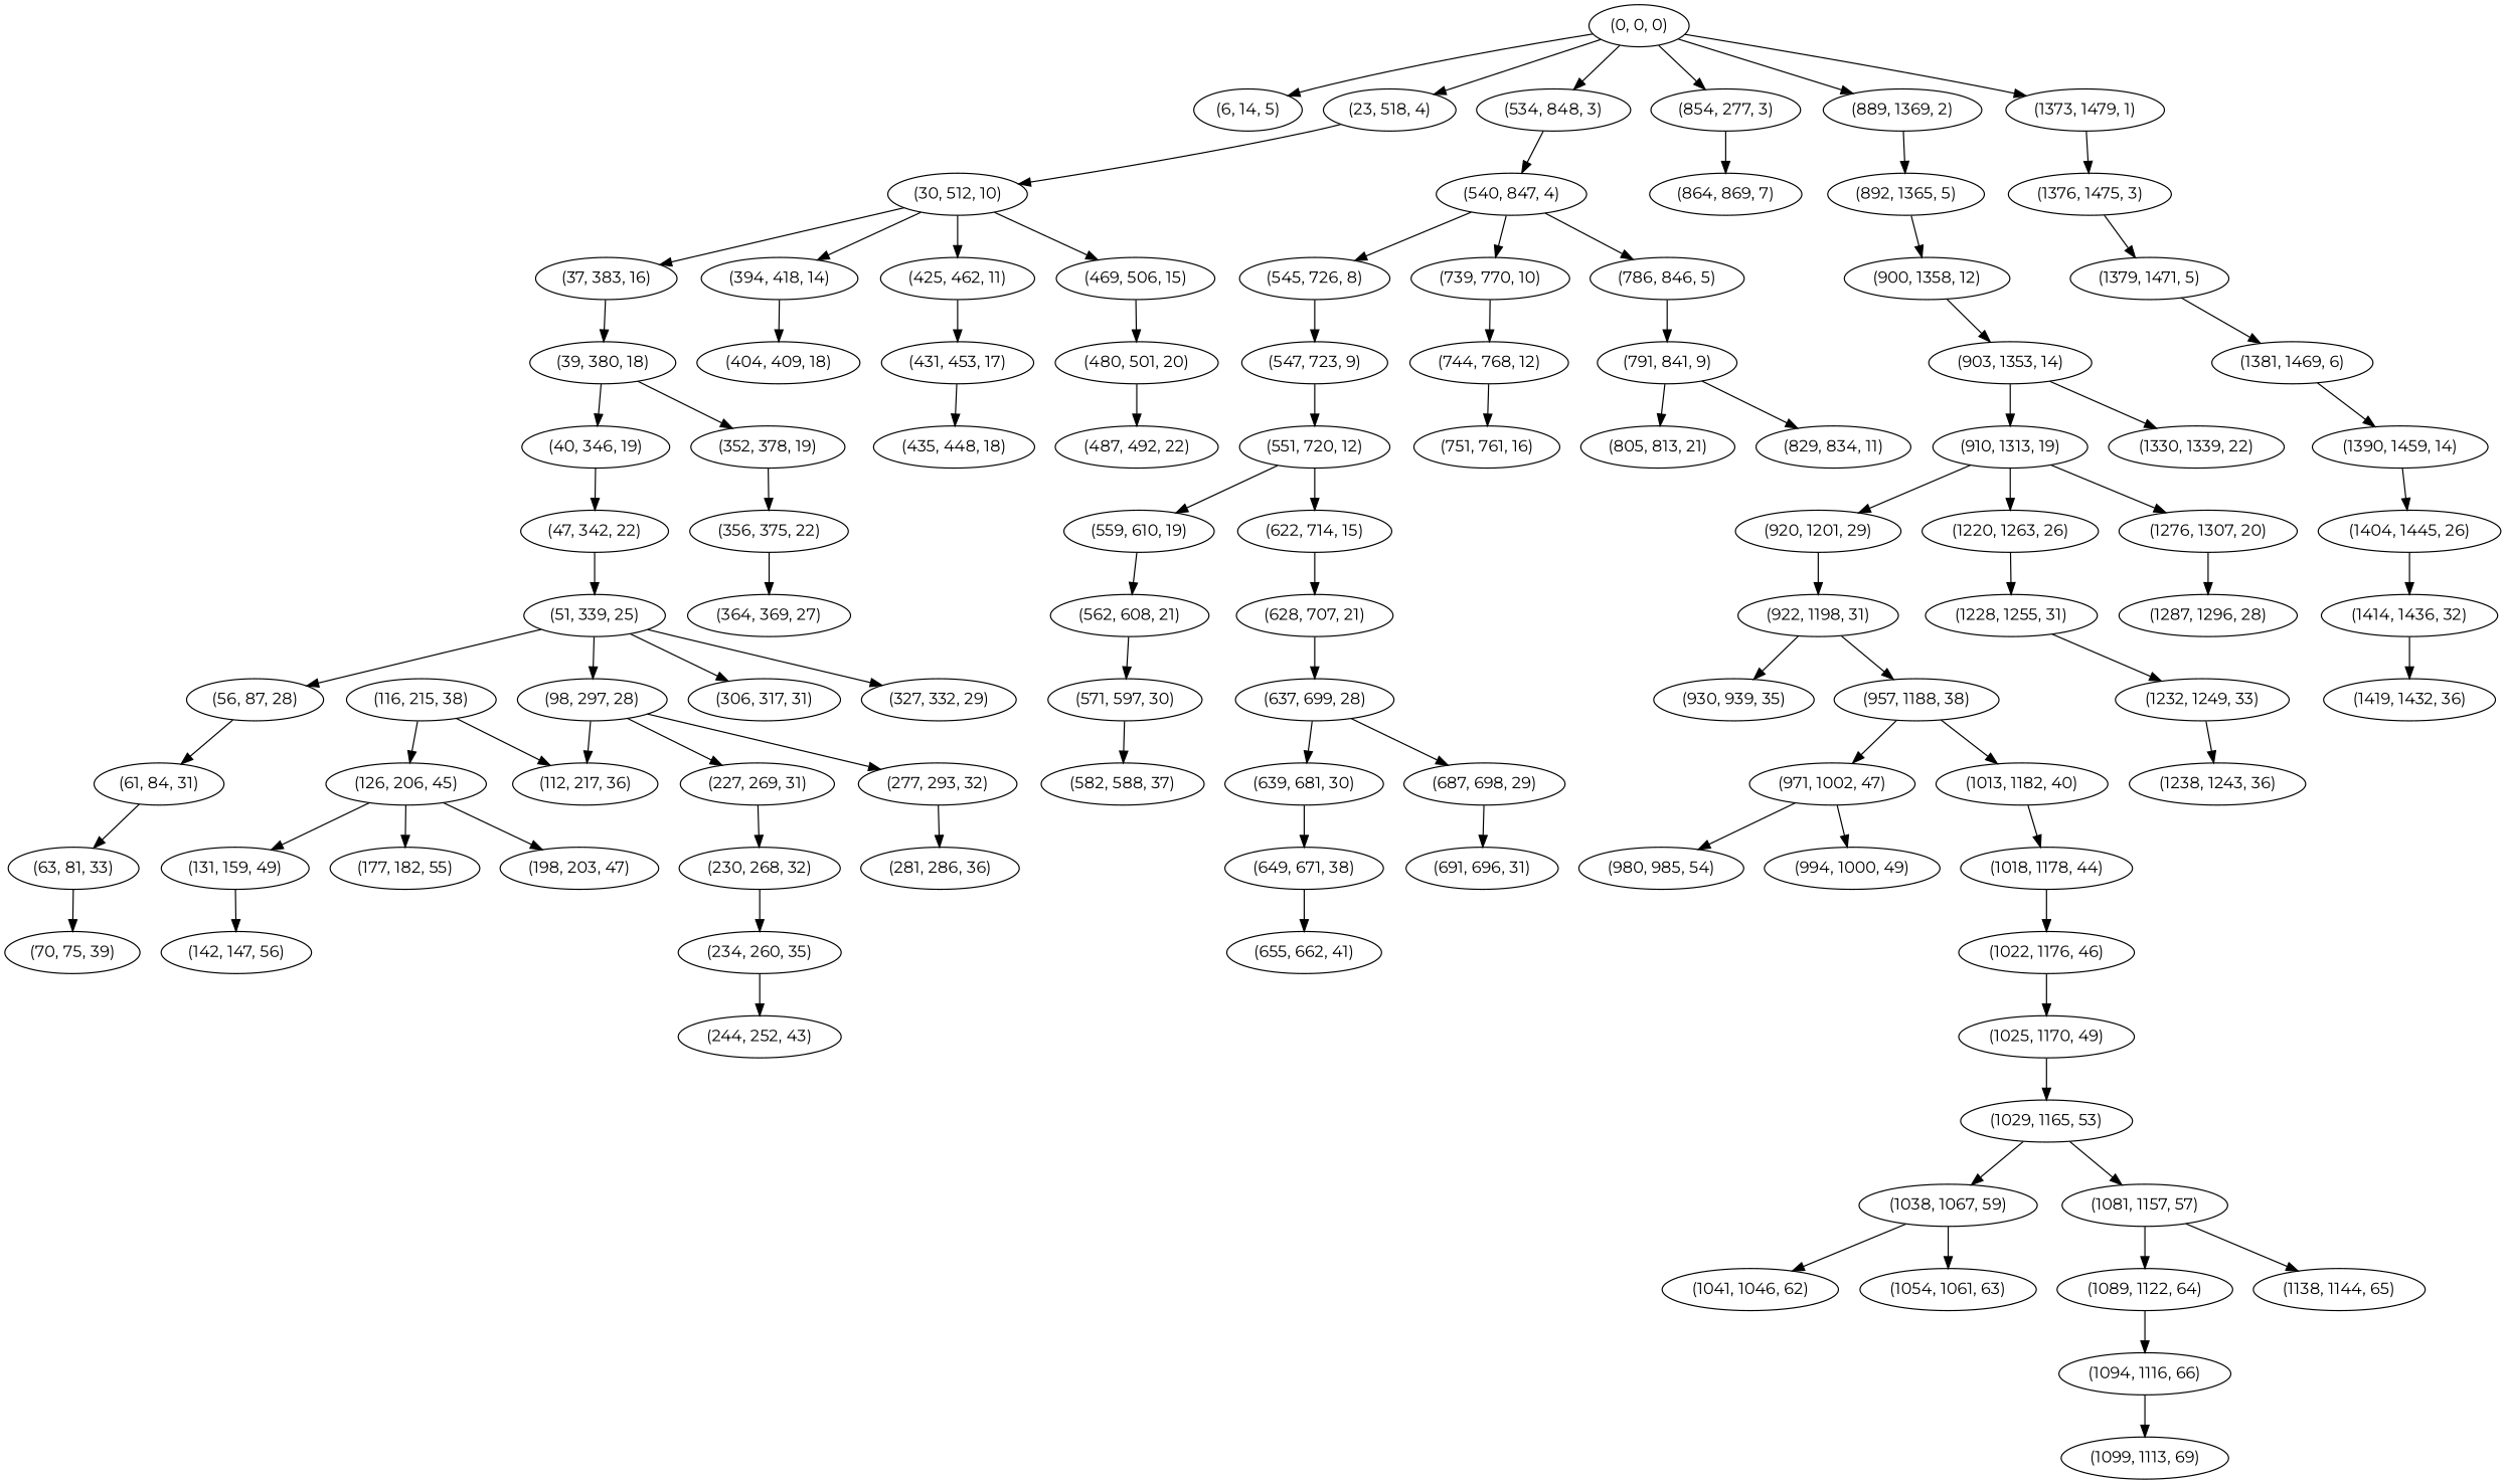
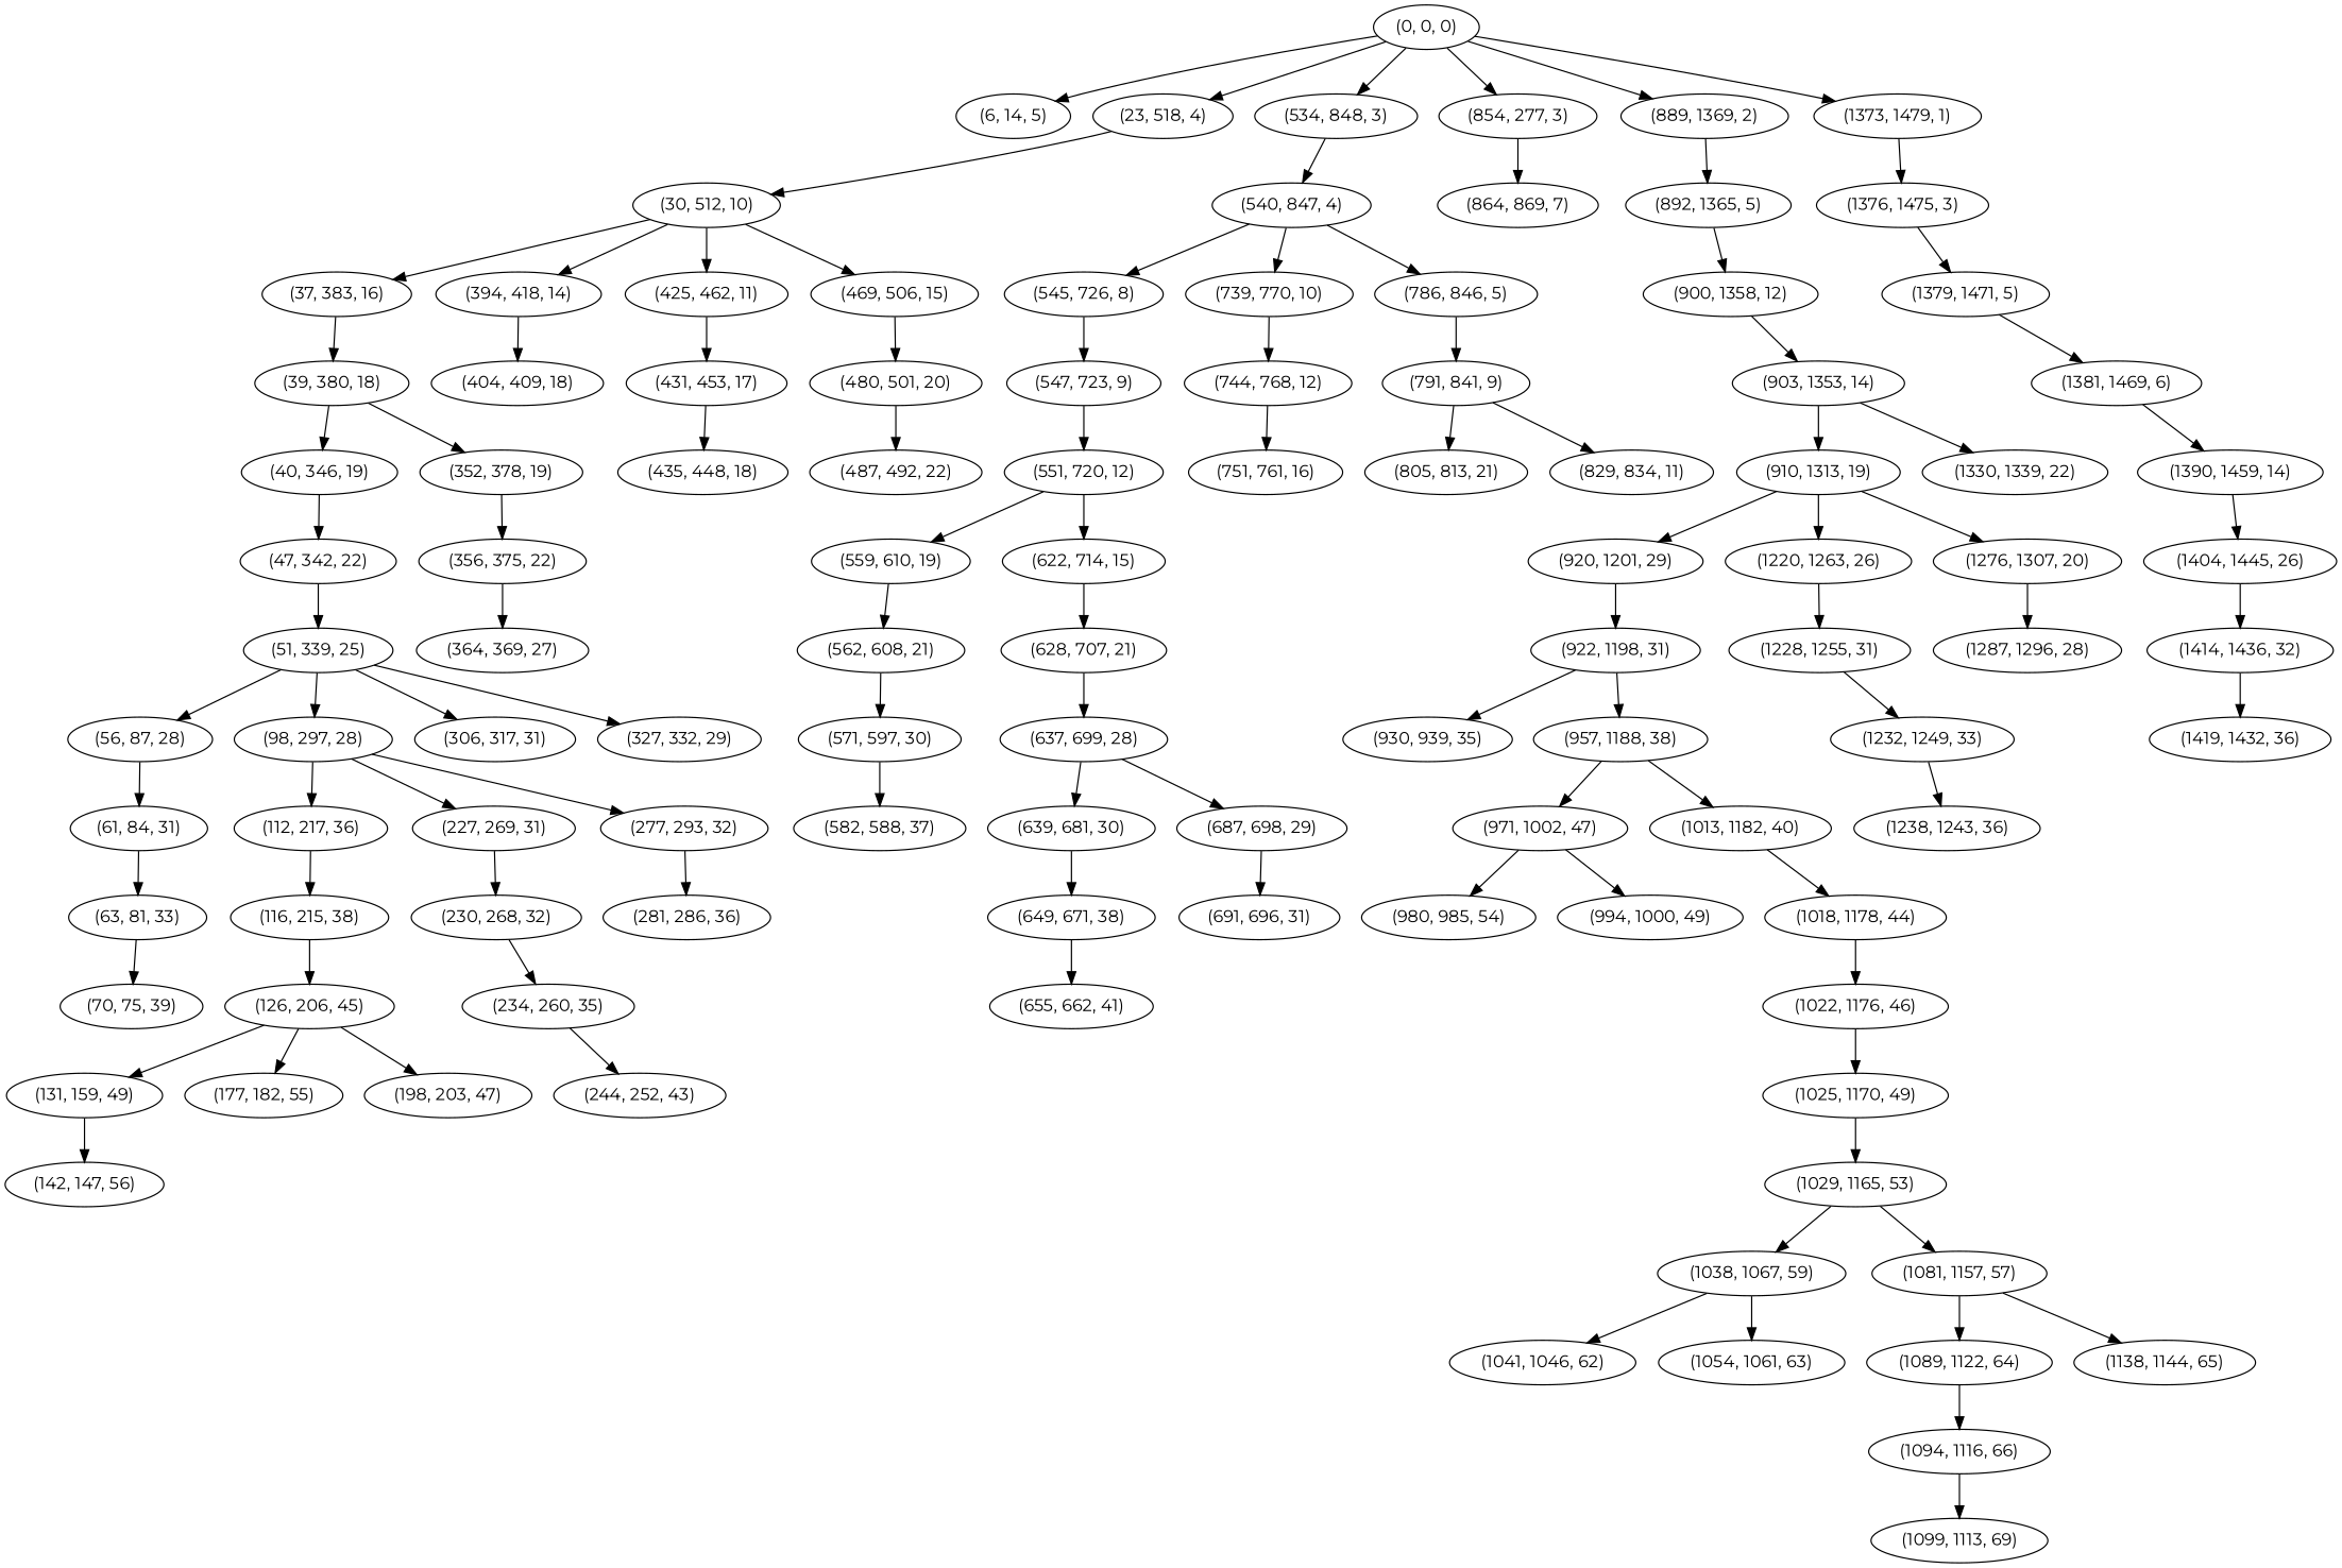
  digraph {
    fontname=Montserrat
    node [fontname=Montserrat]
    edge [fontname=Montserrat]
    "(0, 0, 0)"
    "(6, 14, 5)"
    "(23, 518, 4)"
    "(534, 848, 3)"
    n5 [label="(854, 277, 3)"]
    "(889, 1369, 2)"
    "(1373, 1479, 1)"
    "(30, 512, 10)"
    "(540, 847, 4)"
    "(864, 869, 7)"
    "(892, 1365, 5)"
    "(1376, 1475, 3)"
    "(37, 383, 16)"
    "(394, 418, 14)"
    "(425, 462, 11)"
    "(469, 506, 15)"
    "(39, 380, 18)"
    "(404, 409, 18)"
    "(431, 453, 17)"
    "(480, 501, 20)"
    "(40, 346, 19)"
    "(352, 378, 19)"
    "(47, 342, 22)"
    "(356, 375, 22)"
    "(51, 339, 25)"
    "(56, 87, 28)"
    "(98, 297, 28)"
    "(306, 317, 31)"
    "(327, 332, 29)"
    "(61, 84, 31)"
    "(112, 217, 36)"
    "(227, 269, 31)"
    "(277, 293, 32)"
    "(63, 81, 33)"
    "(70, 75, 39)"
    "(116, 215, 38)"
    "(230, 268, 32)"
    "(281, 286, 36)"
    "(126, 206, 45)"
    "(131, 159, 49)"
    "(177, 182, 55)"
    "(198, 203, 47)"
    "(142, 147, 56)"
    "(234, 260, 35)"
    "(244, 252, 43)"
    "(364, 369, 27)"
    "(435, 448, 18)"
    "(487, 492, 22)"
    "(545, 726, 8)"
    "(739, 770, 10)"
    "(786, 846, 5)"
    "(547, 723, 9)"
    "(744, 768, 12)"
    "(791, 841, 9)"
    "(551, 720, 12)"
    "(559, 610, 19)"
    "(622, 714, 15)"
    "(562, 608, 21)"
    "(628, 707, 21)"
    "(571, 597, 30)"
    "(582, 588, 37)"
    "(637, 699, 28)"
    "(639, 681, 30)"
    "(687, 698, 29)"
    "(649, 671, 38)"
    "(691, 696, 31)"
    "(655, 662, 41)"
    "(751, 761, 16)"
    "(805, 813, 21)"
    "(829, 834, 11)"
    "(900, 1358, 12)"
    "(903, 1353, 14)"
    "(910, 1313, 19)"
    "(1330, 1339, 22)"
    "(920, 1201, 29)"
    "(1220, 1263, 26)"
    "(1276, 1307, 20)"
    "(922, 1198, 31)"
    "(1228, 1255, 31)"
    "(1287, 1296, 28)"
    "(930, 939, 35)"
    "(957, 1188, 38)"
    "(971, 1002, 47)"
    "(1013, 1182, 40)"
    "(980, 985, 54)"
    "(994, 1000, 49)"
    "(1018, 1178, 44)"
    "(1022, 1176, 46)"
    "(1025, 1170, 49)"
    "(1029, 1165, 53)"
    "(1038, 1067, 59)"
    "(1081, 1157, 57)"
    "(1041, 1046, 62)"
    "(1054, 1061, 63)"
    "(1089, 1122, 64)"
    "(1138, 1144, 65)"
    "(1094, 1116, 66)"
    "(1099, 1113, 69)"
    "(1232, 1249, 33)"
    "(1238, 1243, 36)"
    "(1379, 1471, 5)"
    "(1381, 1469, 6)"
    "(1390, 1459, 14)"
    "(1404, 1445, 26)"
    "(1414, 1436, 32)"
    "(1419, 1432, 36)"
    "(0, 0, 0)" -> "(6, 14, 5)"
    "(0, 0, 0)" -> "(23, 518, 4)"
    "(0, 0, 0)" -> "(534, 848, 3)"
    "(0, 0, 0)" -> n5
    "(0, 0, 0)" -> "(889, 1369, 2)"
    "(0, 0, 0)" -> "(1373, 1479, 1)"
    "(23, 518, 4)" -> "(30, 512, 10)"
    "(534, 848, 3)" -> "(540, 847, 4)"
    n5 -> "(864, 869, 7)"
    "(889, 1369, 2)" -> "(892, 1365, 5)"
    "(1373, 1479, 1)" -> "(1376, 1475, 3)"
    "(30, 512, 10)" -> "(37, 383, 16)"
    "(30, 512, 10)" -> "(394, 418, 14)"
    "(30, 512, 10)" -> "(425, 462, 11)"
    "(30, 512, 10)" -> "(469, 506, 15)"
    "(540, 847, 4)" -> "(545, 726, 8)"
    "(540, 847, 4)" -> "(739, 770, 10)"
    "(540, 847, 4)" -> "(786, 846, 5)"
    "(892, 1365, 5)" -> "(900, 1358, 12)"
    "(1376, 1475, 3)" -> "(1379, 1471, 5)"
    "(37, 383, 16)" -> "(39, 380, 18)"
    "(394, 418, 14)" -> "(404, 409, 18)"
    "(425, 462, 11)" -> "(431, 453, 17)"
    "(469, 506, 15)" -> "(480, 501, 20)"
    "(39, 380, 18)" -> "(40, 346, 19)"
    "(39, 380, 18)" -> "(352, 378, 19)"
    "(431, 453, 17)" -> "(435, 448, 18)"
    "(480, 501, 20)" -> "(487, 492, 22)"
    "(40, 346, 19)" -> "(47, 342, 22)"
    "(352, 378, 19)" -> "(356, 375, 22)"
    "(47, 342, 22)" -> "(51, 339, 25)"
    "(356, 375, 22)" -> "(364, 369, 27)"
    "(51, 339, 25)" -> "(56, 87, 28)"
    "(51, 339, 25)" -> "(98, 297, 28)"
    "(51, 339, 25)" -> "(306, 317, 31)"
    "(51, 339, 25)" -> "(327, 332, 29)"
    "(56, 87, 28)" -> "(61, 84, 31)"
    "(98, 297, 28)" -> "(112, 217, 36)"
    "(98, 297, 28)" -> "(227, 269, 31)"
    "(98, 297, 28)" -> "(277, 293, 32)"
    "(61, 84, 31)" -> "(63, 81, 33)"
-   "(116, 215, 38)" -> "(112, 217, 36)"
+   "(112, 217, 36)" -> "(116, 215, 38)"
    "(227, 269, 31)" -> "(230, 268, 32)"
    "(277, 293, 32)" -> "(281, 286, 36)"
    "(63, 81, 33)" -> "(70, 75, 39)"
    "(116, 215, 38)" -> "(126, 206, 45)"
    "(230, 268, 32)" -> "(234, 260, 35)"
    "(126, 206, 45)" -> "(131, 159, 49)"
    "(126, 206, 45)" -> "(177, 182, 55)"
    "(126, 206, 45)" -> "(198, 203, 47)"
    "(131, 159, 49)" -> "(142, 147, 56)"
    "(234, 260, 35)" -> "(244, 252, 43)"
    "(545, 726, 8)" -> "(547, 723, 9)"
    "(739, 770, 10)" -> "(744, 768, 12)"
    "(786, 846, 5)" -> "(791, 841, 9)"
    "(547, 723, 9)" -> "(551, 720, 12)"
    "(744, 768, 12)" -> "(751, 761, 16)"
    "(791, 841, 9)" -> "(805, 813, 21)"
    "(791, 841, 9)" -> "(829, 834, 11)"
    "(551, 720, 12)" -> "(559, 610, 19)"
    "(551, 720, 12)" -> "(622, 714, 15)"
    "(559, 610, 19)" -> "(562, 608, 21)"
    "(622, 714, 15)" -> "(628, 707, 21)"
    "(562, 608, 21)" -> "(571, 597, 30)"
    "(628, 707, 21)" -> "(637, 699, 28)"
    "(571, 597, 30)" -> "(582, 588, 37)"
    "(637, 699, 28)" -> "(639, 681, 30)"
    "(637, 699, 28)" -> "(687, 698, 29)"
    "(639, 681, 30)" -> "(649, 671, 38)"
    "(687, 698, 29)" -> "(691, 696, 31)"
    "(649, 671, 38)" -> "(655, 662, 41)"
    "(900, 1358, 12)" -> "(903, 1353, 14)"
    "(903, 1353, 14)" -> "(910, 1313, 19)"
    "(903, 1353, 14)" -> "(1330, 1339, 22)"
    "(910, 1313, 19)" -> "(920, 1201, 29)"
    "(910, 1313, 19)" -> "(1220, 1263, 26)"
    "(910, 1313, 19)" -> "(1276, 1307, 20)"
    "(920, 1201, 29)" -> "(922, 1198, 31)"
    "(1220, 1263, 26)" -> "(1228, 1255, 31)"
    "(1276, 1307, 20)" -> "(1287, 1296, 28)"
    "(922, 1198, 31)" -> "(930, 939, 35)"
    "(922, 1198, 31)" -> "(957, 1188, 38)"
    "(1228, 1255, 31)" -> "(1232, 1249, 33)"
    "(957, 1188, 38)" -> "(971, 1002, 47)"
    "(957, 1188, 38)" -> "(1013, 1182, 40)"
    "(971, 1002, 47)" -> "(980, 985, 54)"
    "(971, 1002, 47)" -> "(994, 1000, 49)"
    "(1013, 1182, 40)" -> "(1018, 1178, 44)"
    "(1018, 1178, 44)" -> "(1022, 1176, 46)"
    "(1022, 1176, 46)" -> "(1025, 1170, 49)"
    "(1025, 1170, 49)" -> "(1029, 1165, 53)"
    "(1029, 1165, 53)" -> "(1038, 1067, 59)"
    "(1029, 1165, 53)" -> "(1081, 1157, 57)"
    "(1038, 1067, 59)" -> "(1041, 1046, 62)"
    "(1038, 1067, 59)" -> "(1054, 1061, 63)"
    "(1081, 1157, 57)" -> "(1089, 1122, 64)"
    "(1081, 1157, 57)" -> "(1138, 1144, 65)"
    "(1089, 1122, 64)" -> "(1094, 1116, 66)"
    "(1094, 1116, 66)" -> "(1099, 1113, 69)"
    "(1232, 1249, 33)" -> "(1238, 1243, 36)"
    "(1379, 1471, 5)" -> "(1381, 1469, 6)"
    "(1381, 1469, 6)" -> "(1390, 1459, 14)"
    "(1390, 1459, 14)" -> "(1404, 1445, 26)"
    "(1404, 1445, 26)" -> "(1414, 1436, 32)"
    "(1414, 1436, 32)" -> "(1419, 1432, 36)"
  }
